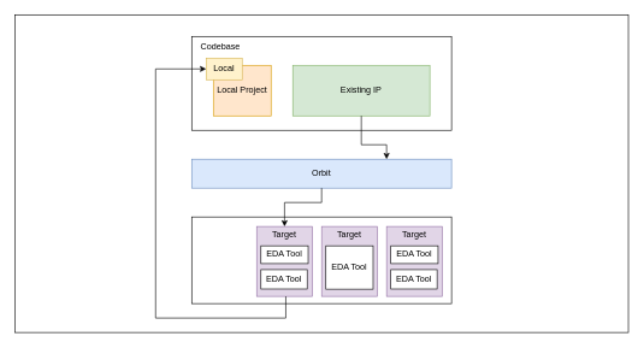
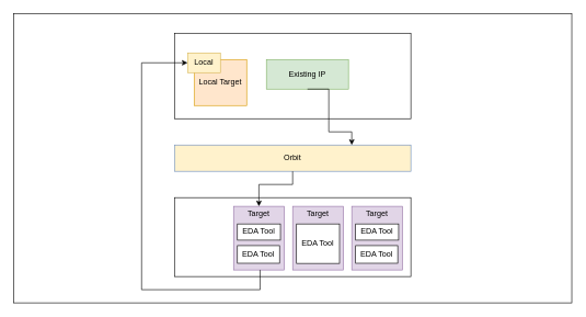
  <mxCell id="0" />
  <mxCell id="1" parent="0" />
  <mxCell id="2" value="" style="rounded=0;whiteSpace=wrap;html=1;fontSize=12;" parent="1" vertex="1"><mxGeometry x="20" y="20" width="850" height="440" as="geometry" /></mxCell>
  <mxCell id="3" value="" style="rounded=0;whiteSpace=wrap;html=1;" parent="1" vertex="1"><mxGeometry x="265" y="300" width="360" height="120" as="geometry" /></mxCell>
- <mxCell id="4" value="Orbit" style="rounded=0;whiteSpace=wrap;html=1;fillColor=#dae8fc;strokeColor=#6c8ebf;" parent="1" vertex="1"><mxGeometry x="265" y="220" width="360" height="40" as="geometry" /></mxCell>
+ <mxCell id="4" value="Orbit" style="rounded=0;whiteSpace=wrap;html=1;fillColor=#fff2cc;strokeColor=#6c8ebf;" parent="1" vertex="1"><mxGeometry x="265" y="220" width="360" height="40" as="geometry" /></mxCell>
  <mxCell id="5" value="" style="rounded=0;whiteSpace=wrap;html=1;" parent="1" vertex="1"><mxGeometry x="265" y="50" width="360" height="130" as="geometry" /></mxCell>
- <mxCell id="6" value="Local Project" style="rounded=0;whiteSpace=wrap;html=1;fillColor=#ffe6cc;strokeColor=#d79b00;" parent="1" vertex="1"><mxGeometry x="295" y="90" width="80" height="70" as="geometry" /></mxCell>
- <mxCell id="7" value="Existing IP" style="rounded=0;whiteSpace=wrap;html=1;fillColor=#d5e8d4;strokeColor=#82b366;" parent="1" vertex="1"><mxGeometry x="405" y="90" width="190" height="70" as="geometry" /></mxCell>
- <mxCell id="8" value="Codebase" style="text;html=1;strokeColor=none;fillColor=none;align=center;verticalAlign=middle;whiteSpace=wrap;rounded=0;" parent="1" vertex="1"><mxGeometry x="275" y="50" width="60" height="30" as="geometry" /></mxCell>
+ <mxCell id="6" value="Local Target" style="rounded=0;whiteSpace=wrap;html=1;fillColor=#ffe6cc;strokeColor=#d79b00;" parent="1" vertex="1"><mxGeometry x="295" y="90" width="80" height="70" as="geometry" /></mxCell>
+ <mxCell id="7" value="Existing IP" style="rounded=0;whiteSpace=wrap;html=1;fillColor=#d5e8d4;strokeColor=#82b366;" parent="1" vertex="1"><mxGeometry x="405" y="90" width="125" height="45" as="geometry" /></mxCell>
  <mxCell id="9" value="" style="endArrow=classic;html=1;rounded=0;jumpStyle=none;edgeStyle=orthogonalEdgeStyle;exitX=0.5;exitY=1;exitDx=0;exitDy=0;" parent="1" source="7" edge="1"><mxGeometry width="50" height="50" relative="1" as="geometry"><mxPoint x="705" y="130" as="sourcePoint" /><mxPoint x="535" y="220" as="targetPoint" /><Array as="points"><mxPoint x="500" y="200" /><mxPoint x="535" y="200" /></Array></mxGeometry></mxCell>
  <mxCell id="10" value="" style="endArrow=classic;html=1;rounded=0;jumpStyle=none;edgeStyle=orthogonalEdgeStyle;exitX=0.5;exitY=1;exitDx=0;exitDy=0;entryX=0.5;entryY=0;entryDx=0;entryDy=0;" parent="1" source="4" target="21" edge="1"><mxGeometry width="50" height="50" relative="1" as="geometry"><mxPoint x="525" y="130" as="sourcePoint" /><mxPoint x="394" y="300" as="targetPoint" /><Array as="points"><mxPoint x="445" y="280" /><mxPoint x="394" y="280" /></Array></mxGeometry></mxCell>
  <mxCell id="11" value="" style="group" parent="1" vertex="1" connectable="0"><mxGeometry x="535" y="309.998" width="77.27" height="100.002" as="geometry" /></mxCell>
  <mxCell id="12" value="" style="rounded=0;whiteSpace=wrap;html=1;fillColor=#e1d5e7;strokeColor=#9673a6;" parent="11" vertex="1"><mxGeometry y="3.232" width="77.27" height="96.77" as="geometry" /></mxCell>
  <mxCell id="13" value="EDA Tool" style="rounded=0;whiteSpace=wrap;html=1;" parent="11" vertex="1"><mxGeometry x="5.903" y="29.996" width="65.455" height="24.635" as="geometry" /></mxCell>
  <mxCell id="14" value="EDA Tool" style="rounded=0;whiteSpace=wrap;html=1;" parent="11" vertex="1"><mxGeometry x="5.9" y="63.002" width="64.09" height="26.77" as="geometry" /></mxCell>
  <mxCell id="15" value="Target" style="text;html=1;align=center;verticalAlign=middle;resizable=0;points=[];autosize=1;strokeColor=none;fillColor=none;" parent="11" vertex="1"><mxGeometry x="7.945" width="60" height="30" as="geometry" /></mxCell>
  <mxCell id="16" value="" style="group" parent="1" vertex="1" connectable="0"><mxGeometry x="445" y="309.998" width="77.27" height="100.002" as="geometry" /></mxCell>
  <mxCell id="17" value="" style="rounded=0;whiteSpace=wrap;html=1;fillColor=#e1d5e7;strokeColor=#9673a6;" parent="16" vertex="1"><mxGeometry y="3.232" width="77.27" height="96.77" as="geometry" /></mxCell>
  <mxCell id="18" value="EDA Tool" style="rounded=0;whiteSpace=wrap;html=1;" parent="16" vertex="1"><mxGeometry x="5.9" y="30" width="65.45" height="60" as="geometry" /></mxCell>
  <mxCell id="19" value="Target" style="text;html=1;align=center;verticalAlign=middle;resizable=0;points=[];autosize=1;strokeColor=none;fillColor=none;" parent="16" vertex="1"><mxGeometry x="7.945" width="60" height="30" as="geometry" /></mxCell>
  <mxCell id="20" value="" style="group" parent="1" vertex="1" connectable="0"><mxGeometry x="355" y="309.998" width="77.27" height="100.002" as="geometry" /></mxCell>
  <mxCell id="21" value="" style="rounded=0;whiteSpace=wrap;html=1;fillColor=#e1d5e7;strokeColor=#9673a6;" parent="20" vertex="1"><mxGeometry y="3.232" width="77.27" height="96.77" as="geometry" /></mxCell>
  <mxCell id="22" value="EDA Tool" style="rounded=0;whiteSpace=wrap;html=1;" parent="20" vertex="1"><mxGeometry x="5.903" y="29.996" width="65.455" height="24.635" as="geometry" /></mxCell>
  <mxCell id="23" value="EDA Tool" style="rounded=0;whiteSpace=wrap;html=1;" parent="20" vertex="1"><mxGeometry x="5.9" y="63.002" width="64.09" height="26.77" as="geometry" /></mxCell>
  <mxCell id="24" value="Target" style="text;html=1;align=center;verticalAlign=middle;resizable=0;points=[];autosize=1;strokeColor=none;fillColor=none;" parent="20" vertex="1"><mxGeometry x="7.945" width="60" height="30" as="geometry" /></mxCell>
  <mxCell id="25" value="" style="endArrow=classic;html=1;rounded=0;jumpStyle=none;edgeStyle=orthogonalEdgeStyle;exitX=0.5;exitY=1;exitDx=0;exitDy=0;entryX=0;entryY=0.5;entryDx=0;entryDy=0;" edge="1" parent="1" target="26"><mxGeometry width="50" height="50" relative="1" as="geometry"><mxPoint x="395.41" y="410" as="sourcePoint" /><mxPoint x="344.045" y="463.23" as="targetPoint" /><Array as="points"><mxPoint x="395" y="440" /><mxPoint x="215" y="440" /><mxPoint x="215" y="95" /></Array></mxGeometry></mxCell>
  <mxCell id="26" value="Local" style="rounded=0;whiteSpace=wrap;html=1;fillColor=#fff2cc;strokeColor=#d6b656;" vertex="1" parent="1"><mxGeometry x="285" y="80" width="50" height="30" as="geometry" /></mxCell>
